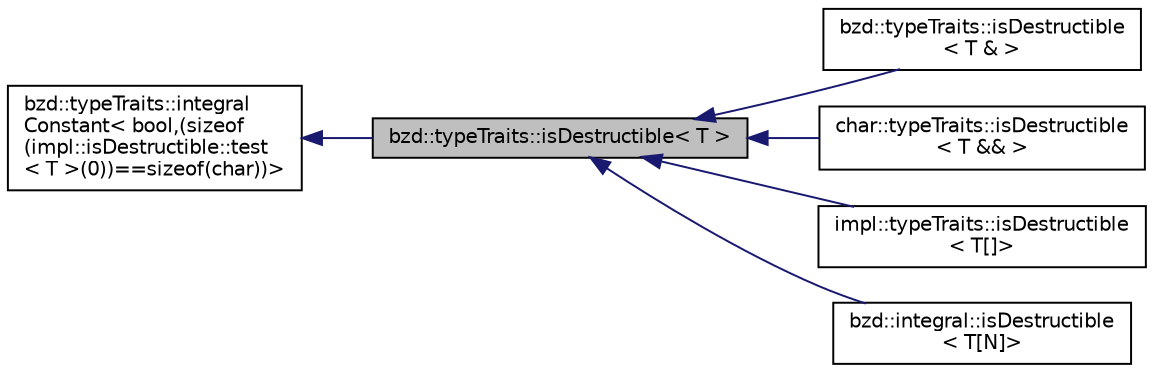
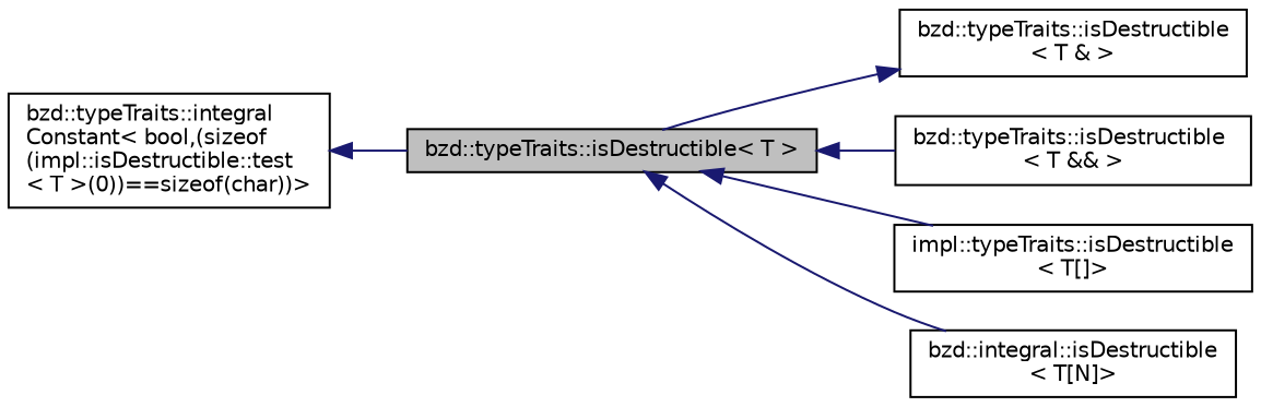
  digraph {
    rankdir=LR
    node [color=black fillcolor=white fontname=Helvetica fontsize=10 shape=record style=filled]
    edge [color=midnightblue dir=back fontname=Helvetica fontsize=10 labelfontname=Helvetica labelfontsize=10 style=solid]
    n1 [fillcolor=grey75 fontcolor=black height=0.2 label="bzd::typeTraits::isDestructible\< T \>" width=0.4]
    n2 [height=0.2 label="bzd::typeTraits::isDestructible\l\< T & \>" width=0.4]
-   n3 [height=0.2 label="char::typeTraits::isDestructible\l\< T && \>" width=0.4]
+   n3 [height=0.2 label="bzd::typeTraits::isDestructible\l\< T && \>" width=0.4]
    n4 [height=0.2 label="impl::typeTraits::isDestructible\l\< T[]\>" width=0.4]
    n5 [height=0.2 label="bzd::integral::isDestructible\l\< T[N]\>" width=0.4]
    n6 [height=0.2 label="bzd::typeTraits::integral\lConstant\< bool,(sizeof\l(impl::isDestructible::test\l\< T \>(0))==sizeof(char))\>" width=0.4]
-   n1 -> n2
+   n2 -> n1
    n1 -> n3
    n1 -> n4
    n1 -> n5
    n6 -> n1
  }
